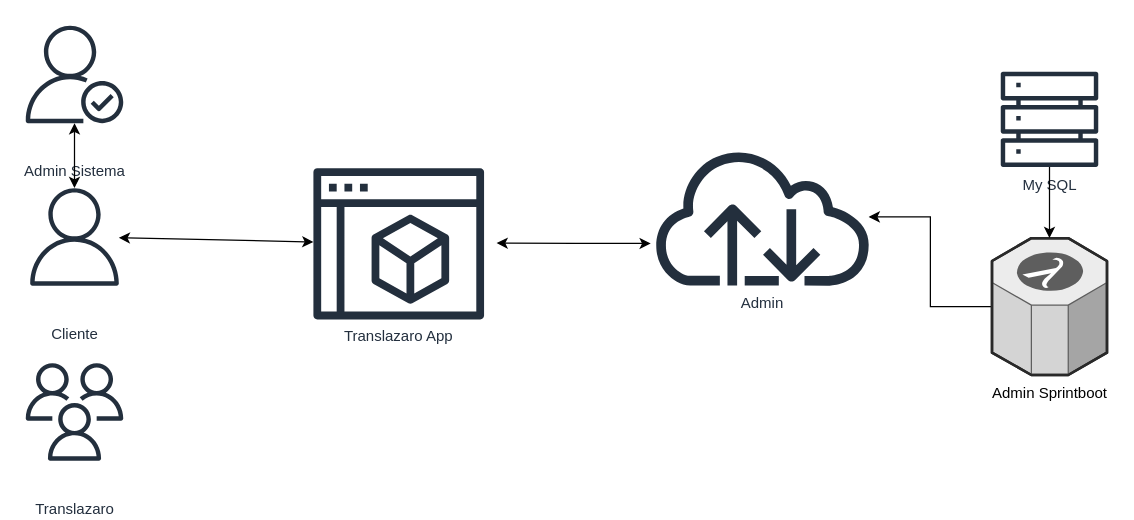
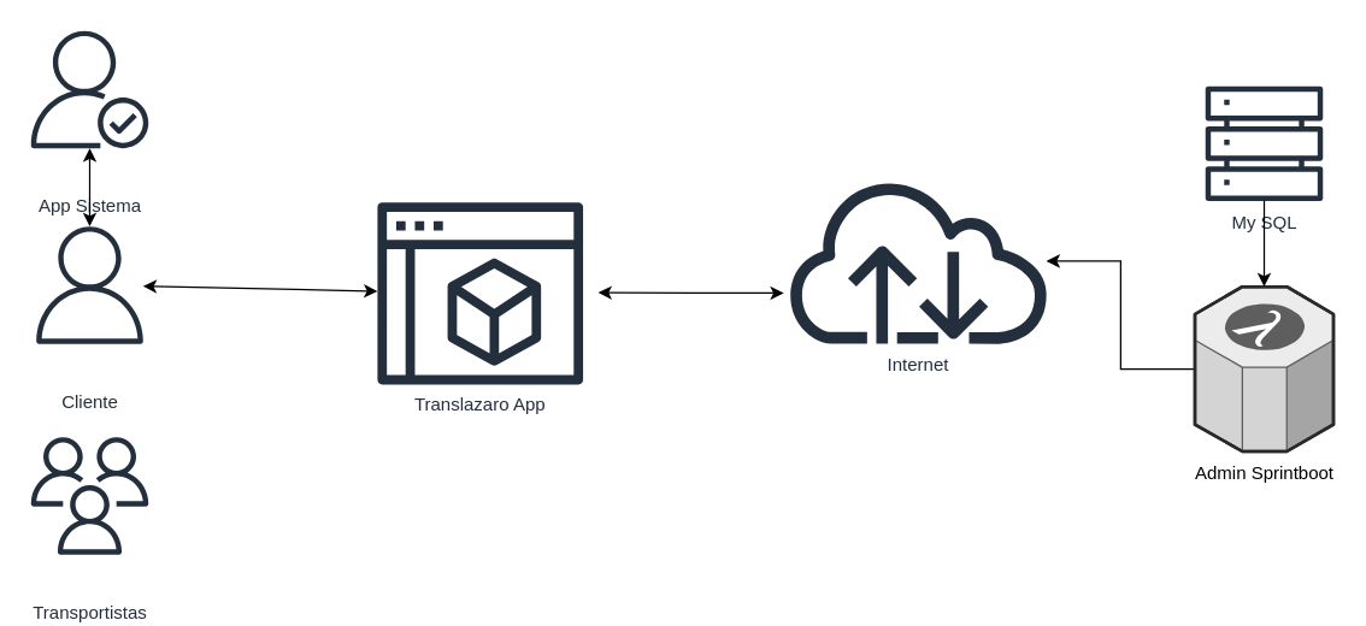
  <mxCell id="0" />
  <mxCell id="1" parent="0" />
- <mxCell id="2" value="Translazaro" style="sketch=0;outlineConnect=0;fontColor=#232F3E;gradientColor=none;fillColor=#232F3D;strokeColor=none;dashed=0;verticalLabelPosition=bottom;verticalAlign=middle;align=center;html=1;fontSize=12;fontStyle=0;aspect=fixed;pointerEvents=1;shape=mxgraph.aws4.users;" vertex="1" parent="1"><mxGeometry x="20" y="290" width="78" height="78" as="geometry" /></mxCell>
+ <mxCell id="2" value="Transportistas" style="sketch=0;outlineConnect=0;fontColor=#232F3E;gradientColor=none;fillColor=#232F3D;strokeColor=none;dashed=0;verticalLabelPosition=bottom;verticalAlign=middle;align=center;html=1;fontSize=12;fontStyle=0;aspect=fixed;pointerEvents=1;shape=mxgraph.aws4.users;" vertex="1" parent="1"><mxGeometry x="20" y="290" width="78" height="78" as="geometry" /></mxCell>
  <mxCell id="3" value="Cliente" style="sketch=0;outlineConnect=0;fontColor=#232F3E;gradientColor=none;fillColor=#232F3D;strokeColor=none;dashed=0;verticalLabelPosition=bottom;verticalAlign=middle;align=center;html=1;fontSize=12;fontStyle=0;aspect=fixed;pointerEvents=1;shape=mxgraph.aws4.user;" vertex="1" parent="1"><mxGeometry x="20" y="150" width="78" height="78" as="geometry" /></mxCell>
  <mxCell id="4" value="Translazaro App" style="sketch=0;outlineConnect=0;fontColor=#232F3E;gradientColor=none;fillColor=#232F3D;strokeColor=none;dashed=0;verticalLabelPosition=bottom;verticalAlign=top;align=center;html=1;fontSize=12;fontStyle=0;aspect=fixed;pointerEvents=1;shape=mxgraph.aws4.management_console2;" vertex="1" parent="1"><mxGeometry x="250" y="134" width="136.78" height="121" as="geometry" /></mxCell>
- <mxCell id="5" value="Admin Sistema" style="sketch=0;outlineConnect=0;fontColor=#232F3E;gradientColor=none;fillColor=#232F3D;strokeColor=none;dashed=0;verticalLabelPosition=bottom;verticalAlign=middle;align=center;html=1;fontSize=12;fontStyle=0;aspect=fixed;pointerEvents=1;shape=mxgraph.aws4.authenticated_user;" vertex="1" parent="1"><mxGeometry x="20" y="20" width="78" height="78" as="geometry" /></mxCell>
- <mxCell id="6" value="Admin" style="sketch=0;outlineConnect=0;fontColor=#232F3E;gradientColor=none;fillColor=#232F3D;strokeColor=none;dashed=0;verticalLabelPosition=bottom;verticalAlign=top;align=center;html=1;fontSize=12;fontStyle=0;aspect=fixed;pointerEvents=1;shape=mxgraph.aws4.internet;" vertex="1" parent="1"><mxGeometry x="520" y="118" width="178.75" height="110" as="geometry" /></mxCell>
+ <mxCell id="5" value="App Sistema" style="sketch=0;outlineConnect=0;fontColor=#232F3E;gradientColor=none;fillColor=#232F3D;strokeColor=none;dashed=0;verticalLabelPosition=bottom;verticalAlign=middle;align=center;html=1;fontSize=12;fontStyle=0;aspect=fixed;pointerEvents=1;shape=mxgraph.aws4.authenticated_user;" vertex="1" parent="1"><mxGeometry x="20" y="20" width="78" height="78" as="geometry" /></mxCell>
+ <mxCell id="6" value="Internet" style="sketch=0;outlineConnect=0;fontColor=#232F3E;gradientColor=none;fillColor=#232F3D;strokeColor=none;dashed=0;verticalLabelPosition=bottom;verticalAlign=top;align=center;html=1;fontSize=12;fontStyle=0;aspect=fixed;pointerEvents=1;shape=mxgraph.aws4.internet;" vertex="1" parent="1"><mxGeometry x="520" y="118" width="178.75" height="110" as="geometry" /></mxCell>
  <mxCell id="7" value="My SQL" style="sketch=0;outlineConnect=0;fontColor=#232F3E;gradientColor=none;fillColor=#232F3D;strokeColor=none;dashed=0;verticalLabelPosition=bottom;verticalAlign=top;align=center;html=1;fontSize=12;fontStyle=0;aspect=fixed;pointerEvents=1;shape=mxgraph.aws4.servers;" vertex="1" parent="1"><mxGeometry x="800" y="56" width="78" height="78" as="geometry" /></mxCell>
  <mxCell id="8" style="edgeStyle=orthogonalEdgeStyle;rounded=0;orthogonalLoop=1;jettySize=auto;html=1;" edge="1" parent="1" source="9" target="6"><mxGeometry relative="1" as="geometry" /></mxCell>
  <mxCell id="9" value="Admin Sprintboot" style="verticalLabelPosition=bottom;html=1;verticalAlign=top;strokeWidth=1;align=center;outlineConnect=0;dashed=0;outlineConnect=0;shape=mxgraph.aws3d.lambda;fillColor=#ECECEC;strokeColor=#5E5E5E;aspect=fixed;" vertex="1" parent="1"><mxGeometry x="793" y="190" width="92" height="109.5" as="geometry" /></mxCell>
  <mxCell id="10" value="" style="endArrow=classic;startArrow=classic;html=1;rounded=0;" edge="1" parent="1" source="5" target="3"><mxGeometry width="50" height="50" relative="1" as="geometry"><mxPoint x="400" y="290" as="sourcePoint" /><mxPoint x="450" y="240" as="targetPoint" /></mxGeometry></mxCell>
  <mxCell id="11" value="" style="endArrow=classic;startArrow=classic;html=1;rounded=0;" edge="1" parent="1" source="3" target="4"><mxGeometry width="50" height="50" relative="1" as="geometry"><mxPoint x="400" y="290" as="sourcePoint" /><mxPoint x="450" y="240" as="targetPoint" /></mxGeometry></mxCell>
  <mxCell id="12" value="" style="endArrow=classic;startArrow=classic;html=1;rounded=0;" edge="1" parent="1"><mxGeometry width="50" height="50" relative="1" as="geometry"><mxPoint x="396.646" y="193.999" as="sourcePoint" /><mxPoint x="520" y="194.24" as="targetPoint" /><Array as="points"><mxPoint x="460" y="194.24" /></Array></mxGeometry></mxCell>
  <mxCell id="13" value="" style="endArrow=classic;html=1;rounded=0;" edge="1" parent="1" source="7" target="9"><mxGeometry width="50" height="50" relative="1" as="geometry"><mxPoint x="400" y="290" as="sourcePoint" /><mxPoint x="450" y="240" as="targetPoint" /></mxGeometry></mxCell>
